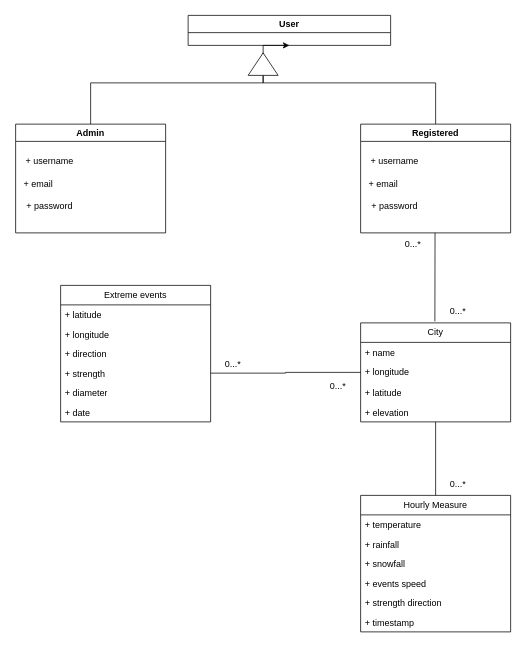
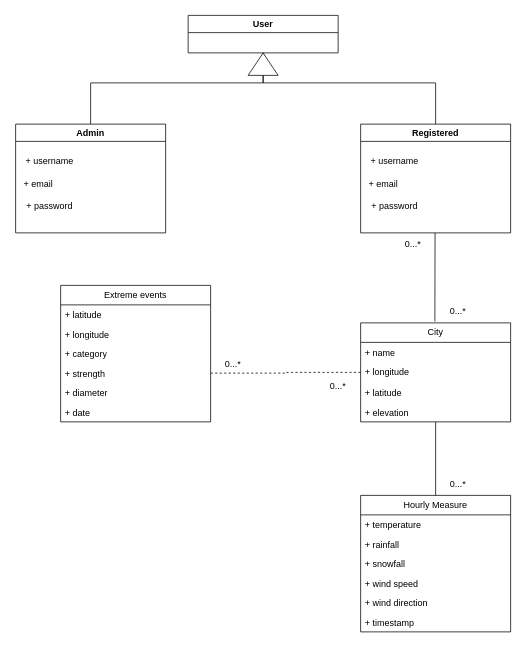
  <mxCell id="0" />
  <mxCell id="1" parent="0" />
- <mxCell id="2" value="User" style="swimlane;whiteSpace=wrap;html=1;startSize=23;" parent="1" vertex="1"><mxGeometry x="250" y="20" width="270" height="40" as="geometry" /></mxCell>
+ <mxCell id="2" value="User" style="swimlane;whiteSpace=wrap;html=1;startSize=23;" parent="1" vertex="1"><mxGeometry x="250" y="20" width="200" height="50" as="geometry" /></mxCell>
  <mxCell id="3" style="edgeStyle=orthogonalEdgeStyle;rounded=0;orthogonalLoop=1;jettySize=auto;html=1;exitX=0.5;exitY=0;exitDx=0;exitDy=0;entryX=0.5;entryY=1;entryDx=0;entryDy=0;" parent="1" source="4" target="2" edge="1"><mxGeometry relative="1" as="geometry"><Array as="points"><mxPoint x="120" y="110" /><mxPoint x="350" y="110" /></Array></mxGeometry></mxCell>
  <mxCell id="4" value="Admin" style="swimlane;whiteSpace=wrap;html=1;" parent="1" vertex="1"><mxGeometry x="20" y="165" width="200" height="145" as="geometry" /></mxCell>
  <mxCell id="5" value="&lt;div&gt;+ username&lt;/div&gt;" style="text;html=1;align=center;verticalAlign=middle;resizable=0;points=[];autosize=1;strokeColor=none;fillColor=none;" vertex="1" parent="4"><mxGeometry y="35" width="90" height="30" as="geometry" /></mxCell>
  <mxCell id="6" value="+ email" style="text;html=1;align=center;verticalAlign=middle;resizable=0;points=[];autosize=1;strokeColor=none;fillColor=none;" vertex="1" parent="4"><mxGeometry y="65" width="60" height="30" as="geometry" /></mxCell>
  <mxCell id="7" value="+ password" style="text;html=1;align=center;verticalAlign=middle;resizable=0;points=[];autosize=1;strokeColor=none;fillColor=none;" vertex="1" parent="4"><mxGeometry y="95" width="90" height="30" as="geometry" /></mxCell>
  <mxCell id="8" style="edgeStyle=orthogonalEdgeStyle;rounded=0;orthogonalLoop=1;jettySize=auto;html=1;entryX=1;entryY=0.5;entryDx=0;entryDy=0;" parent="1" source="13" target="9" edge="1"><mxGeometry relative="1" as="geometry"><mxPoint x="350" y="110" as="targetPoint" /><Array as="points"><mxPoint x="580" y="110" /><mxPoint x="350" y="110" /></Array></mxGeometry></mxCell>
  <mxCell id="9" value="" style="triangle;whiteSpace=wrap;html=1;direction=north;" parent="1" vertex="1"><mxGeometry x="330" y="70" width="40" height="30" as="geometry" /></mxCell>
  <mxCell id="10" value="" style="endArrow=none;html=1;rounded=0;" parent="1" edge="1"><mxGeometry width="50" height="50" relative="1" as="geometry"><mxPoint x="579" y="428" as="sourcePoint" /><mxPoint x="579.23" y="310" as="targetPoint" /></mxGeometry></mxCell>
  <mxCell id="11" value="" style="endArrow=none;html=1;rounded=0;exitX=0;exitY=1;exitDx=0;exitDy=0;" parent="1" edge="1" target="28" source="41"><mxGeometry width="50" height="50" relative="1" as="geometry"><mxPoint x="580" y="658" as="sourcePoint" /><mxPoint x="580.23" y="540" as="targetPoint" /></mxGeometry></mxCell>
  <mxCell id="12" value="" style="group" vertex="1" connectable="0" parent="1"><mxGeometry x="480" y="165" width="200" height="175" as="geometry" /></mxCell>
  <mxCell id="13" value="Registered" style="swimlane;whiteSpace=wrap;html=1;startSize=23;" parent="12" vertex="1"><mxGeometry width="200" height="145" as="geometry" /></mxCell>
  <mxCell id="14" value="&lt;div&gt;+ username&lt;/div&gt;" style="text;html=1;align=center;verticalAlign=middle;resizable=0;points=[];autosize=1;strokeColor=none;fillColor=none;" parent="13" vertex="1"><mxGeometry y="35" width="90" height="30" as="geometry" /></mxCell>
  <mxCell id="15" value="+ email" style="text;html=1;align=center;verticalAlign=middle;resizable=0;points=[];autosize=1;strokeColor=none;fillColor=none;" parent="13" vertex="1"><mxGeometry y="65" width="60" height="30" as="geometry" /></mxCell>
  <mxCell id="16" value="+ password" style="text;html=1;align=center;verticalAlign=middle;resizable=0;points=[];autosize=1;strokeColor=none;fillColor=none;" parent="13" vertex="1"><mxGeometry y="95" width="90" height="30" as="geometry" /></mxCell>
  <mxCell id="17" value="0...*" style="text;html=1;align=center;verticalAlign=middle;whiteSpace=wrap;rounded=0;" parent="12" vertex="1"><mxGeometry x="40" y="145" width="60" height="30" as="geometry" /></mxCell>
  <mxCell id="18" value="Extreme events" style="swimlane;fontStyle=0;childLayout=stackLayout;horizontal=1;startSize=26;fillColor=none;horizontalStack=0;resizeParent=1;resizeParentMax=0;resizeLast=0;collapsible=1;marginBottom=0;whiteSpace=wrap;html=1;" vertex="1" parent="1"><mxGeometry x="80" y="380" width="200" height="182" as="geometry" /></mxCell>
  <mxCell id="19" value="+ latitude" style="text;strokeColor=none;fillColor=none;align=left;verticalAlign=top;spacingLeft=4;spacingRight=4;overflow=hidden;rotatable=0;points=[[0,0.5],[1,0.5]];portConstraint=eastwest;whiteSpace=wrap;html=1;" vertex="1" parent="18"><mxGeometry y="26" width="200" height="26" as="geometry" /></mxCell>
  <mxCell id="20" value="+ longitude" style="text;strokeColor=none;fillColor=none;align=left;verticalAlign=top;spacingLeft=4;spacingRight=4;overflow=hidden;rotatable=0;points=[[0,0.5],[1,0.5]];portConstraint=eastwest;whiteSpace=wrap;html=1;" vertex="1" parent="18"><mxGeometry y="52" width="200" height="26" as="geometry" /></mxCell>
- <mxCell id="21" value="+ direction" style="text;strokeColor=none;fillColor=none;align=left;verticalAlign=top;spacingLeft=4;spacingRight=4;overflow=hidden;rotatable=0;points=[[0,0.5],[1,0.5]];portConstraint=eastwest;whiteSpace=wrap;html=1;" vertex="1" parent="18"><mxGeometry y="78" width="200" height="26" as="geometry" /></mxCell>
+ <mxCell id="21" value="+ category" style="text;strokeColor=none;fillColor=none;align=left;verticalAlign=top;spacingLeft=4;spacingRight=4;overflow=hidden;rotatable=0;points=[[0,0.5],[1,0.5]];portConstraint=eastwest;whiteSpace=wrap;html=1;" vertex="1" parent="18"><mxGeometry y="78" width="200" height="26" as="geometry" /></mxCell>
  <mxCell id="22" value="+ strength" style="text;strokeColor=none;fillColor=none;align=left;verticalAlign=top;spacingLeft=4;spacingRight=4;overflow=hidden;rotatable=0;points=[[0,0.5],[1,0.5]];portConstraint=eastwest;whiteSpace=wrap;html=1;" vertex="1" parent="18"><mxGeometry y="104" width="200" height="26" as="geometry" /></mxCell>
  <mxCell id="23" value="+ diameter" style="text;strokeColor=none;fillColor=none;align=left;verticalAlign=top;spacingLeft=4;spacingRight=4;overflow=hidden;rotatable=0;points=[[0,0.5],[1,0.5]];portConstraint=eastwest;whiteSpace=wrap;html=1;" vertex="1" parent="18"><mxGeometry y="130" width="200" height="26" as="geometry" /></mxCell>
  <mxCell id="24" value="+ date" style="text;strokeColor=none;fillColor=none;align=left;verticalAlign=top;spacingLeft=4;spacingRight=4;overflow=hidden;rotatable=0;points=[[0,0.5],[1,0.5]];portConstraint=eastwest;whiteSpace=wrap;html=1;" vertex="1" parent="18"><mxGeometry y="156" width="200" height="26" as="geometry" /></mxCell>
- <mxCell id="25" style="edgeStyle=orthogonalEdgeStyle;rounded=0;orthogonalLoop=1;jettySize=auto;html=1;endArrow=none;endFill=0;" edge="1" parent="1" source="22" target="28"><mxGeometry relative="1" as="geometry" /></mxCell>
+ <mxCell id="25" style="edgeStyle=orthogonalEdgeStyle;rounded=0;orthogonalLoop=1;jettySize=auto;html=1;endArrow=none;endFill=0;dashed=1;" edge="1" parent="1" source="22" target="28"><mxGeometry relative="1" as="geometry" /></mxCell>
  <mxCell id="26" value="0...*" style="text;html=1;align=center;verticalAlign=middle;whiteSpace=wrap;rounded=0;" vertex="1" parent="1"><mxGeometry x="280" y="470" width="60" height="30" as="geometry" /></mxCell>
  <mxCell id="27" value="0...*" style="text;html=1;align=center;verticalAlign=middle;whiteSpace=wrap;rounded=0;" vertex="1" parent="1"><mxGeometry x="420" y="500" width="60" height="30" as="geometry" /></mxCell>
  <mxCell id="28" value="City" style="swimlane;fontStyle=0;childLayout=stackLayout;horizontal=1;startSize=26;fillColor=none;horizontalStack=0;resizeParent=1;resizeParentMax=0;resizeLast=0;collapsible=1;marginBottom=0;whiteSpace=wrap;html=1;" parent="1" vertex="1"><mxGeometry x="480" y="430" width="200" height="132" as="geometry" /></mxCell>
  <mxCell id="29" value="+ name" style="text;strokeColor=none;fillColor=none;align=left;verticalAlign=top;spacingLeft=4;spacingRight=4;overflow=hidden;rotatable=0;points=[[0,0.5],[1,0.5]];portConstraint=eastwest;whiteSpace=wrap;html=1;" parent="28" vertex="1"><mxGeometry y="26" width="200" height="26" as="geometry" /></mxCell>
  <mxCell id="30" value="+ longitude" style="text;strokeColor=none;fillColor=none;align=left;verticalAlign=top;spacingLeft=4;spacingRight=4;overflow=hidden;rotatable=0;points=[[0,0.5],[1,0.5]];portConstraint=eastwest;whiteSpace=wrap;html=1;" parent="28" vertex="1"><mxGeometry y="52" width="200" height="28" as="geometry" /></mxCell>
  <mxCell id="31" value="+ latitude" style="text;strokeColor=none;fillColor=none;align=left;verticalAlign=top;spacingLeft=4;spacingRight=4;overflow=hidden;rotatable=0;points=[[0,0.5],[1,0.5]];portConstraint=eastwest;whiteSpace=wrap;html=1;" vertex="1" parent="28"><mxGeometry y="80" width="200" height="26" as="geometry" /></mxCell>
  <mxCell id="32" value="+ elevation" style="text;strokeColor=none;fillColor=none;align=left;verticalAlign=top;spacingLeft=4;spacingRight=4;overflow=hidden;rotatable=0;points=[[0,0.5],[1,0.5]];portConstraint=eastwest;whiteSpace=wrap;html=1;" parent="28" vertex="1"><mxGeometry y="106" width="200" height="26" as="geometry" /></mxCell>
  <mxCell id="33" value="0...*" style="text;html=1;align=center;verticalAlign=middle;whiteSpace=wrap;rounded=0;" parent="1" vertex="1"><mxGeometry x="580" y="400" width="60" height="30" as="geometry" /></mxCell>
  <mxCell id="34" value="Hourly Measure" style="swimlane;fontStyle=0;childLayout=stackLayout;horizontal=1;startSize=26;fillColor=none;horizontalStack=0;resizeParent=1;resizeParentMax=0;resizeLast=0;collapsible=1;marginBottom=0;whiteSpace=wrap;html=1;" parent="1" vertex="1"><mxGeometry x="480" y="660" width="200" height="182" as="geometry" /></mxCell>
  <mxCell id="35" value="+ temperature" style="text;strokeColor=none;fillColor=none;align=left;verticalAlign=top;spacingLeft=4;spacingRight=4;overflow=hidden;rotatable=0;points=[[0,0.5],[1,0.5]];portConstraint=eastwest;whiteSpace=wrap;html=1;" vertex="1" parent="34"><mxGeometry y="26" width="200" height="26" as="geometry" /></mxCell>
  <mxCell id="36" value="+ rainfall" style="text;strokeColor=none;fillColor=none;align=left;verticalAlign=top;spacingLeft=4;spacingRight=4;overflow=hidden;rotatable=0;points=[[0,0.5],[1,0.5]];portConstraint=eastwest;whiteSpace=wrap;html=1;" parent="34" vertex="1"><mxGeometry y="52" width="200" height="26" as="geometry" /></mxCell>
  <mxCell id="37" value="+ snowfall" style="text;strokeColor=none;fillColor=none;align=left;verticalAlign=top;spacingLeft=4;spacingRight=4;overflow=hidden;rotatable=0;points=[[0,0.5],[1,0.5]];portConstraint=eastwest;whiteSpace=wrap;html=1;" vertex="1" parent="34"><mxGeometry y="78" width="200" height="26" as="geometry" /></mxCell>
- <mxCell id="38" value="+ events speed" style="text;strokeColor=none;fillColor=none;align=left;verticalAlign=top;spacingLeft=4;spacingRight=4;overflow=hidden;rotatable=0;points=[[0,0.5],[1,0.5]];portConstraint=eastwest;whiteSpace=wrap;html=1;" vertex="1" parent="34"><mxGeometry y="104" width="200" height="26" as="geometry" /></mxCell>
- <mxCell id="39" value="+ strength direction" style="text;strokeColor=none;fillColor=none;align=left;verticalAlign=top;spacingLeft=4;spacingRight=4;overflow=hidden;rotatable=0;points=[[0,0.5],[1,0.5]];portConstraint=eastwest;whiteSpace=wrap;html=1;" vertex="1" parent="34"><mxGeometry y="130" width="200" height="26" as="geometry" /></mxCell>
+ <mxCell id="38" value="+ wind speed" style="text;strokeColor=none;fillColor=none;align=left;verticalAlign=top;spacingLeft=4;spacingRight=4;overflow=hidden;rotatable=0;points=[[0,0.5],[1,0.5]];portConstraint=eastwest;whiteSpace=wrap;html=1;" vertex="1" parent="34"><mxGeometry y="104" width="200" height="26" as="geometry" /></mxCell>
+ <mxCell id="39" value="+ wind direction" style="text;strokeColor=none;fillColor=none;align=left;verticalAlign=top;spacingLeft=4;spacingRight=4;overflow=hidden;rotatable=0;points=[[0,0.5],[1,0.5]];portConstraint=eastwest;whiteSpace=wrap;html=1;" vertex="1" parent="34"><mxGeometry y="130" width="200" height="26" as="geometry" /></mxCell>
  <mxCell id="40" value="+ timestamp" style="text;strokeColor=none;fillColor=none;align=left;verticalAlign=top;spacingLeft=4;spacingRight=4;overflow=hidden;rotatable=0;points=[[0,0.5],[1,0.5]];portConstraint=eastwest;whiteSpace=wrap;html=1;" parent="34" vertex="1"><mxGeometry y="156" width="200" height="26" as="geometry" /></mxCell>
  <mxCell id="41" value="0...*" style="text;html=1;align=center;verticalAlign=middle;whiteSpace=wrap;rounded=0;" parent="1" vertex="1"><mxGeometry x="580" y="630" width="60" height="30" as="geometry" /></mxCell>
